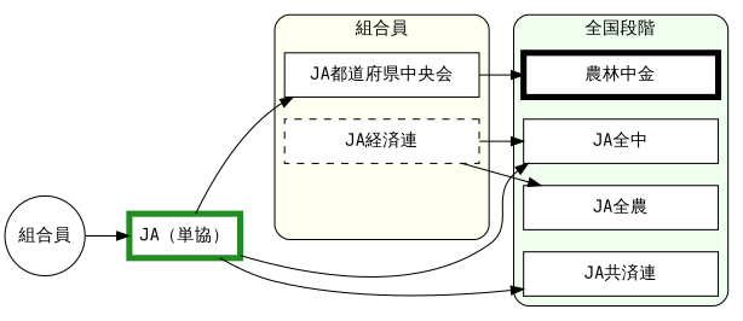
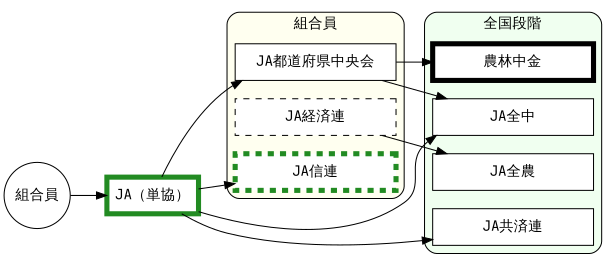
  digraph {
    fontname="JetBrains Mono"
    rankdir=LR
    node [fillcolor=white fixedsize=false fontname="JetBrains Mono" shape=box style=filled]
    edge [fontname="JetBrains Mono"]
    "JA都道府県中央会" [width=2.2]
    "JA経済連" [style="dashed,filled" width=2.2]
+   "JA信連" [color="#228B22" penwidth=5 style="dashed,filled" width=2.2]
    "JA共済連" [width=2.2]
    "JA全農" [width=2.2]
    "農林中金" [color=black penwidth=5 width=2.2]
    "JA全中" [width=2.2]
    "組合員" [shape=circle width=0.9]
    "JA（単協）" [color="#228B22" penwidth=5]
    subgraph cluster_1 {
      bgcolor=ivory
      label="組合員"
      style=rounded
      subgraph sub_2 {
        bgcolor=ivory
        label="都道府県段階"
        rank=same
        style=rounded
        "JA都道府県中央会"
        "JA経済連"
+       "JA信連"
      }
    }
    subgraph cluster_3 {
      bgcolor=honeydew
      label="全国段階"
      style=rounded
      subgraph sub_4 {
        bgcolor=honeydew
        label="全国段階"
        rank=same
        style=rounded
        "JA共済連"
        "JA全農"
        "農林中金"
        "JA全中"
      }
    }
    "JA都道府県中央会" -> "農林中金"
-   "JA経済連" -> "JA全中"
+   "JA都道府県中央会" -> "JA全中"
    "JA経済連" -> "JA都道府県中央会" [constraint=true style=invis]
    "JA経済連" -> "JA全農"
+   "JA信連" -> "JA経済連" [constraint=true style=invis]
    "JA全農" -> "JA全中" [constraint=false style=invis]
    "農林中金" -> "JA全農" [constraint=false style=invis]
    "JA全中" -> "JA共済連" [constraint=false style=invis]
    "組合員" -> "JA（単協）"
    "JA（単協）" -> "JA都道府県中央会"
+   "JA（単協）" -> "JA信連"
    "JA（単協）" -> "JA共済連"
    "JA（単協）" -> "JA全中"
  }
